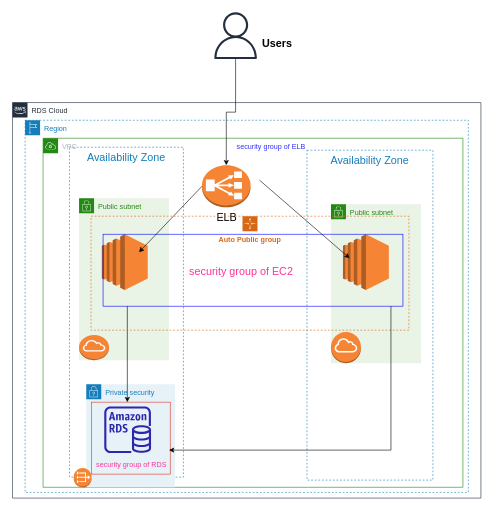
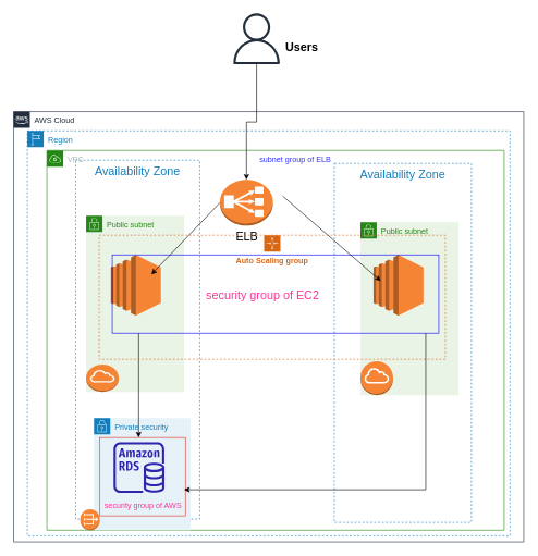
  <mxCell id="0" />
  <mxCell id="1" parent="0" />
- <mxCell id="2" value="RDS Cloud" style="points=[[0,0],[0.25,0],[0.5,0],[0.75,0],[1,0],[1,0.25],[1,0.5],[1,0.75],[1,1],[0.75,1],[0.5,1],[0.25,1],[0,1],[0,0.75],[0,0.5],[0,0.25]];outlineConnect=0;gradientColor=none;html=1;whiteSpace=wrap;fontSize=12;fontStyle=0;shape=mxgraph.aws4.group;grIcon=mxgraph.aws4.group_aws_cloud_alt;strokeColor=#232F3E;fillColor=none;verticalAlign=top;align=left;spacingLeft=30;fontColor=#232F3E;dashed=0;labelBackgroundColor=#ffffff;container=1;pointerEvents=0;collapsible=0;recursiveResize=0;" parent="1" vertex="1"><mxGeometry x="20" y="170.5" width="781" height="659.5" as="geometry" /></mxCell>
+ <mxCell id="2" value="AWS Cloud" style="points=[[0,0],[0.25,0],[0.5,0],[0.75,0],[1,0],[1,0.25],[1,0.5],[1,0.75],[1,1],[0.75,1],[0.5,1],[0.25,1],[0,1],[0,0.75],[0,0.5],[0,0.25]];outlineConnect=0;gradientColor=none;html=1;whiteSpace=wrap;fontSize=12;fontStyle=0;shape=mxgraph.aws4.group;grIcon=mxgraph.aws4.group_aws_cloud_alt;strokeColor=#232F3E;fillColor=none;verticalAlign=top;align=left;spacingLeft=30;fontColor=#232F3E;dashed=0;labelBackgroundColor=#ffffff;container=1;pointerEvents=0;collapsible=0;recursiveResize=0;" parent="1" vertex="1"><mxGeometry x="20" y="170.5" width="781" height="659.5" as="geometry" /></mxCell>
  <mxCell id="3" value="Region" style="points=[[0,0],[0.25,0],[0.5,0],[0.75,0],[1,0],[1,0.25],[1,0.5],[1,0.75],[1,1],[0.75,1],[0.5,1],[0.25,1],[0,1],[0,0.75],[0,0.5],[0,0.25]];outlineConnect=0;gradientColor=none;html=1;whiteSpace=wrap;fontSize=12;fontStyle=0;container=1;pointerEvents=0;collapsible=0;recursiveResize=0;shape=mxgraph.aws4.group;grIcon=mxgraph.aws4.group_region;strokeColor=#147EBA;fillColor=none;verticalAlign=top;align=left;spacingLeft=30;fontColor=#147EBA;dashed=1;" vertex="1" parent="2"><mxGeometry x="21" y="29.5" width="739" height="620.5" as="geometry" /></mxCell>
  <mxCell id="4" value="VPC" style="points=[[0,0],[0.25,0],[0.5,0],[0.75,0],[1,0],[1,0.25],[1,0.5],[1,0.75],[1,1],[0.75,1],[0.5,1],[0.25,1],[0,1],[0,0.75],[0,0.5],[0,0.25]];outlineConnect=0;gradientColor=none;html=1;whiteSpace=wrap;fontSize=12;fontStyle=0;container=1;pointerEvents=0;collapsible=0;recursiveResize=0;shape=mxgraph.aws4.group;grIcon=mxgraph.aws4.group_vpc;strokeColor=#248814;fillColor=none;verticalAlign=top;align=left;spacingLeft=30;fontColor=#AAB7B8;dashed=0;" vertex="1" parent="3"><mxGeometry x="30" y="30" width="700" height="582" as="geometry" /></mxCell>
  <mxCell id="5" value="ELB" style="outlineConnect=0;dashed=0;verticalLabelPosition=bottom;verticalAlign=top;align=center;html=1;shape=mxgraph.aws3.classic_load_balancer;fillColor=#F58534;gradientColor=none;fontSize=18;" vertex="1" parent="4"><mxGeometry x="265" y="45" width="81" height="70" as="geometry" /></mxCell>
  <mxCell id="6" value="Availability Zone" style="fillColor=none;strokeColor=#147EBA;dashed=1;verticalAlign=top;fontStyle=0;fontColor=#147EBA;fontSize=18;" vertex="1" parent="4"><mxGeometry x="44" y="15" width="190" height="550" as="geometry" /></mxCell>
  <mxCell id="7" value="Availability Zone" style="fillColor=none;strokeColor=#147EBA;dashed=1;verticalAlign=top;fontStyle=0;fontColor=#147EBA;fontSize=18;" vertex="1" parent="4"><mxGeometry x="440" y="20" width="210" height="550" as="geometry" /></mxCell>
- <mxCell id="8" value="&lt;span style=&quot;font-weight: normal&quot;&gt;&lt;font style=&quot;font-size: 12px&quot;&gt;security group of ELB&lt;/font&gt;&lt;/span&gt;" style="text;strokeColor=none;fillColor=none;html=1;fontSize=24;fontStyle=1;verticalAlign=middle;align=center;fontColor=#3333FF;" vertex="1" parent="4"><mxGeometry x="330" y="-10" width="100" height="40" as="geometry" /></mxCell>
+ <mxCell id="8" value="&lt;span style=&quot;font-weight: normal&quot;&gt;&lt;font style=&quot;font-size: 12px&quot;&gt;subnet group of ELB&lt;/font&gt;&lt;/span&gt;" style="text;strokeColor=none;fillColor=none;html=1;fontSize=24;fontStyle=1;verticalAlign=middle;align=center;fontColor=#3333FF;" vertex="1" parent="4"><mxGeometry x="330" y="-10" width="100" height="40" as="geometry" /></mxCell>
  <mxCell id="9" value="Public subnet" style="points=[[0,0],[0.25,0],[0.5,0],[0.75,0],[1,0],[1,0.25],[1,0.5],[1,0.75],[1,1],[0.75,1],[0.5,1],[0.25,1],[0,1],[0,0.75],[0,0.5],[0,0.25]];outlineConnect=0;gradientColor=none;html=1;whiteSpace=wrap;fontSize=12;fontStyle=0;container=1;pointerEvents=0;collapsible=0;recursiveResize=0;shape=mxgraph.aws4.group;grIcon=mxgraph.aws4.group_security_group;grStroke=0;strokeColor=#248814;fillColor=#E9F3E6;verticalAlign=top;align=left;spacingLeft=30;fontColor=#248814;dashed=0;overflow=hidden;" vertex="1" parent="4"><mxGeometry x="60" y="100" width="150" height="270" as="geometry" /></mxCell>
  <mxCell id="10" value="" style="outlineConnect=0;dashed=0;verticalLabelPosition=bottom;verticalAlign=top;align=center;html=1;shape=mxgraph.aws3.ec2;fillColor=#F58534;gradientColor=none;fontSize=12;fontColor=#FF3399;" vertex="1" parent="9"><mxGeometry x="38" y="60" width="76.5" height="93" as="geometry" /></mxCell>
  <mxCell id="11" value="Public subnet" style="points=[[0,0],[0.25,0],[0.5,0],[0.75,0],[1,0],[1,0.25],[1,0.5],[1,0.75],[1,1],[0.75,1],[0.5,1],[0.25,1],[0,1],[0,0.75],[0,0.5],[0,0.25]];outlineConnect=0;gradientColor=none;html=1;whiteSpace=wrap;fontSize=12;fontStyle=0;container=1;pointerEvents=0;collapsible=0;recursiveResize=0;shape=mxgraph.aws4.group;grIcon=mxgraph.aws4.group_security_group;grStroke=0;strokeColor=#248814;fillColor=#E9F3E6;verticalAlign=top;align=left;spacingLeft=30;fontColor=#248814;dashed=0;" vertex="1" parent="4"><mxGeometry x="480" y="110" width="150" height="265" as="geometry" /></mxCell>
  <mxCell id="12" value="" style="outlineConnect=0;dashed=0;verticalLabelPosition=bottom;verticalAlign=top;align=center;html=1;shape=mxgraph.aws3.ec2;fillColor=#F58534;gradientColor=none;fontSize=12;fontColor=#FF3399;" vertex="1" parent="11"><mxGeometry x="20" y="50" width="76.5" height="93" as="geometry" /></mxCell>
  <mxCell id="13" value="" style="outlineConnect=0;dashed=0;verticalLabelPosition=bottom;verticalAlign=top;align=center;html=1;shape=mxgraph.aws3.internet_gateway;fillColor=#F58534;gradientColor=none;fontSize=12;fontColor=#FF3399;strokeColor=#0000FF;" vertex="1" parent="11"><mxGeometry y="213" width="50" height="52" as="geometry" /></mxCell>
  <mxCell id="14" value="" style="fillColor=none;strokeColor=#0000FF;verticalAlign=top;fontStyle=0;fontColor=#DD3522;fontSize=12;" vertex="1" parent="4"><mxGeometry x="100" y="160" width="500" height="120" as="geometry" /></mxCell>
  <mxCell id="15" value="Private security" style="points=[[0,0],[0.25,0],[0.5,0],[0.75,0],[1,0],[1,0.25],[1,0.5],[1,0.75],[1,1],[0.75,1],[0.5,1],[0.25,1],[0,1],[0,0.75],[0,0.5],[0,0.25]];outlineConnect=0;gradientColor=none;html=1;whiteSpace=wrap;fontSize=12;fontStyle=0;container=1;pointerEvents=0;collapsible=0;recursiveResize=0;shape=mxgraph.aws4.group;grIcon=mxgraph.aws4.group_security_group;grStroke=0;strokeColor=#147EBA;fillColor=#E6F2F8;verticalAlign=top;align=left;spacingLeft=30;fontColor=#147EBA;dashed=0;" vertex="1" parent="4"><mxGeometry x="72" y="410" width="148" height="172" as="geometry" /></mxCell>
  <mxCell id="16" value="" style="sketch=0;outlineConnect=0;fontColor=#232F3E;gradientColor=none;fillColor=#2E27AD;strokeColor=none;dashed=0;verticalLabelPosition=bottom;verticalAlign=top;align=center;html=1;fontSize=12;fontStyle=0;aspect=fixed;pointerEvents=1;shape=mxgraph.aws4.rds_instance;" vertex="1" parent="15"><mxGeometry x="30" y="37" width="78" height="78" as="geometry" /></mxCell>
  <mxCell id="17" value="" style="fillColor=none;strokeColor=#DD3522;verticalAlign=top;fontStyle=0;fontColor=#DD3522;fontSize=12;" vertex="1" parent="15"><mxGeometry x="9" y="30" width="131" height="120" as="geometry" /></mxCell>
  <mxCell id="18" value="" style="outlineConnect=0;dashed=0;verticalLabelPosition=bottom;verticalAlign=top;align=center;html=1;shape=mxgraph.aws3.vpc_nat_gateway;fillColor=#F58534;gradientColor=none;fontSize=14;fontColor=#3333FF;" vertex="1" parent="15"><mxGeometry x="-21" y="140" width="30" height="32" as="geometry" /></mxCell>
  <mxCell id="19" value="" style="endArrow=classic;html=1;rounded=0;fontSize=18;fontColor=#FF3399;" edge="1" parent="15"><mxGeometry width="50" height="50" relative="1" as="geometry"><mxPoint x="68.47" y="-130" as="sourcePoint" /><mxPoint x="68.47" y="30" as="targetPoint" /></mxGeometry></mxCell>
- <mxCell id="20" value="&lt;span style=&quot;font-weight: normal&quot;&gt;&lt;font style=&quot;font-size: 12px&quot;&gt;security group of RDS&lt;/font&gt;&lt;/span&gt;" style="text;strokeColor=none;fillColor=none;html=1;fontSize=24;fontStyle=1;verticalAlign=middle;align=center;fontColor=#FF3399;" vertex="1" parent="15"><mxGeometry x="24.5" y="110" width="100" height="40" as="geometry" /></mxCell>
+ <mxCell id="20" value="&lt;span style=&quot;font-weight: normal&quot;&gt;&lt;font style=&quot;font-size: 12px&quot;&gt;security group of AWS&lt;/font&gt;&lt;/span&gt;" style="text;strokeColor=none;fillColor=none;html=1;fontSize=24;fontStyle=1;verticalAlign=middle;align=center;fontColor=#FF3399;" vertex="1" parent="15"><mxGeometry x="24.5" y="110" width="100" height="40" as="geometry" /></mxCell>
  <mxCell id="21" value="" style="endArrow=classic;html=1;rounded=0;fontSize=12;fontColor=#FF3399;exitX=0;exitY=0.5;exitDx=0;exitDy=0;exitPerimeter=0;" edge="1" parent="4" source="5"><mxGeometry width="50" height="50" relative="1" as="geometry"><mxPoint x="240" y="90" as="sourcePoint" /><mxPoint x="160" y="190" as="targetPoint" /></mxGeometry></mxCell>
  <mxCell id="22" value="" style="endArrow=classic;html=1;rounded=0;fontSize=12;fontColor=#FF3399;" edge="1" parent="4"><mxGeometry width="50" height="50" relative="1" as="geometry"><mxPoint x="361" y="70" as="sourcePoint" /><mxPoint x="511" y="200" as="targetPoint" /></mxGeometry></mxCell>
- <mxCell id="23" value="&lt;b&gt;Auto Public group&lt;/b&gt;" style="points=[[0,0],[0.25,0],[0.5,0],[0.75,0],[1,0],[1,0.25],[1,0.5],[1,0.75],[1,1],[0.75,1],[0.5,1],[0.25,1],[0,1],[0,0.75],[0,0.5],[0,0.25]];outlineConnect=0;gradientColor=none;html=1;whiteSpace=wrap;fontSize=12;fontStyle=0;container=1;pointerEvents=0;collapsible=0;recursiveResize=0;shape=mxgraph.aws4.groupCenter;grIcon=mxgraph.aws4.group_auto_scaling_group;grStroke=1;strokeColor=#D86613;fillColor=none;verticalAlign=top;align=center;fontColor=#D86613;dashed=1;spacingTop=25;" vertex="1" parent="4"><mxGeometry x="80" y="130" width="530" height="190" as="geometry" /></mxCell>
+ <mxCell id="23" value="&lt;b&gt;Auto Scaling group&lt;/b&gt;" style="points=[[0,0],[0.25,0],[0.5,0],[0.75,0],[1,0],[1,0.25],[1,0.5],[1,0.75],[1,1],[0.75,1],[0.5,1],[0.25,1],[0,1],[0,0.75],[0,0.5],[0,0.25]];outlineConnect=0;gradientColor=none;html=1;whiteSpace=wrap;fontSize=12;fontStyle=0;container=1;pointerEvents=0;collapsible=0;recursiveResize=0;shape=mxgraph.aws4.groupCenter;grIcon=mxgraph.aws4.group_auto_scaling_group;grStroke=1;strokeColor=#D86613;fillColor=none;verticalAlign=top;align=center;fontColor=#D86613;dashed=1;spacingTop=25;" vertex="1" parent="4"><mxGeometry x="80" y="130" width="530" height="190" as="geometry" /></mxCell>
  <mxCell id="24" value="&lt;span style=&quot;font-weight: normal&quot;&gt;&lt;font style=&quot;font-size: 18px&quot;&gt;security group of EC2&lt;/font&gt;&lt;/span&gt;" style="text;strokeColor=none;fillColor=none;html=1;fontSize=24;fontStyle=1;verticalAlign=middle;align=center;fontColor=#FF3399;" vertex="1" parent="4"><mxGeometry x="280" y="200" width="100" height="40" as="geometry" /></mxCell>
  <mxCell id="25" value="" style="endArrow=classic;html=1;rounded=0;fontSize=18;fontColor=#FF3399;" edge="1" parent="4"><mxGeometry width="50" height="50" relative="1" as="geometry"><mxPoint x="580" y="280" as="sourcePoint" /><mxPoint x="210" y="520" as="targetPoint" /><Array as="points"><mxPoint x="580" y="520" /></Array></mxGeometry></mxCell>
  <mxCell id="26" value="" style="outlineConnect=0;dashed=0;verticalLabelPosition=bottom;verticalAlign=top;align=center;html=1;shape=mxgraph.aws3.internet_gateway;fillColor=#F58534;gradientColor=none;fontSize=12;fontColor=#FF3399;strokeColor=#0000FF;" vertex="1" parent="4"><mxGeometry x="60" y="328" width="50" height="42" as="geometry" /></mxCell>
  <mxCell id="27" value="" style="edgeStyle=orthogonalEdgeStyle;rounded=0;orthogonalLoop=1;jettySize=auto;html=1;fontSize=24;entryX=0.5;entryY=0;entryDx=0;entryDy=0;entryPerimeter=0;" edge="1" parent="1" source="28" target="5"><mxGeometry relative="1" as="geometry"><mxPoint x="386" y="167" as="targetPoint" /></mxGeometry></mxCell>
  <mxCell id="28" value="" style="sketch=0;outlineConnect=0;fontColor=#232F3E;gradientColor=none;fillColor=#232F3D;strokeColor=none;dashed=0;verticalLabelPosition=bottom;verticalAlign=top;align=center;html=1;fontSize=12;fontStyle=0;aspect=fixed;pointerEvents=1;shape=mxgraph.aws4.user;" vertex="1" parent="1"><mxGeometry x="353" y="20" width="78" height="78" as="geometry" /></mxCell>
  <mxCell id="29" value="&lt;font style=&quot;font-size: 18px&quot;&gt;Users&lt;/font&gt;" style="text;strokeColor=none;fillColor=none;html=1;fontSize=24;fontStyle=1;verticalAlign=middle;align=center;" vertex="1" parent="1"><mxGeometry x="411" y="50" width="100" height="40" as="geometry" /></mxCell>
